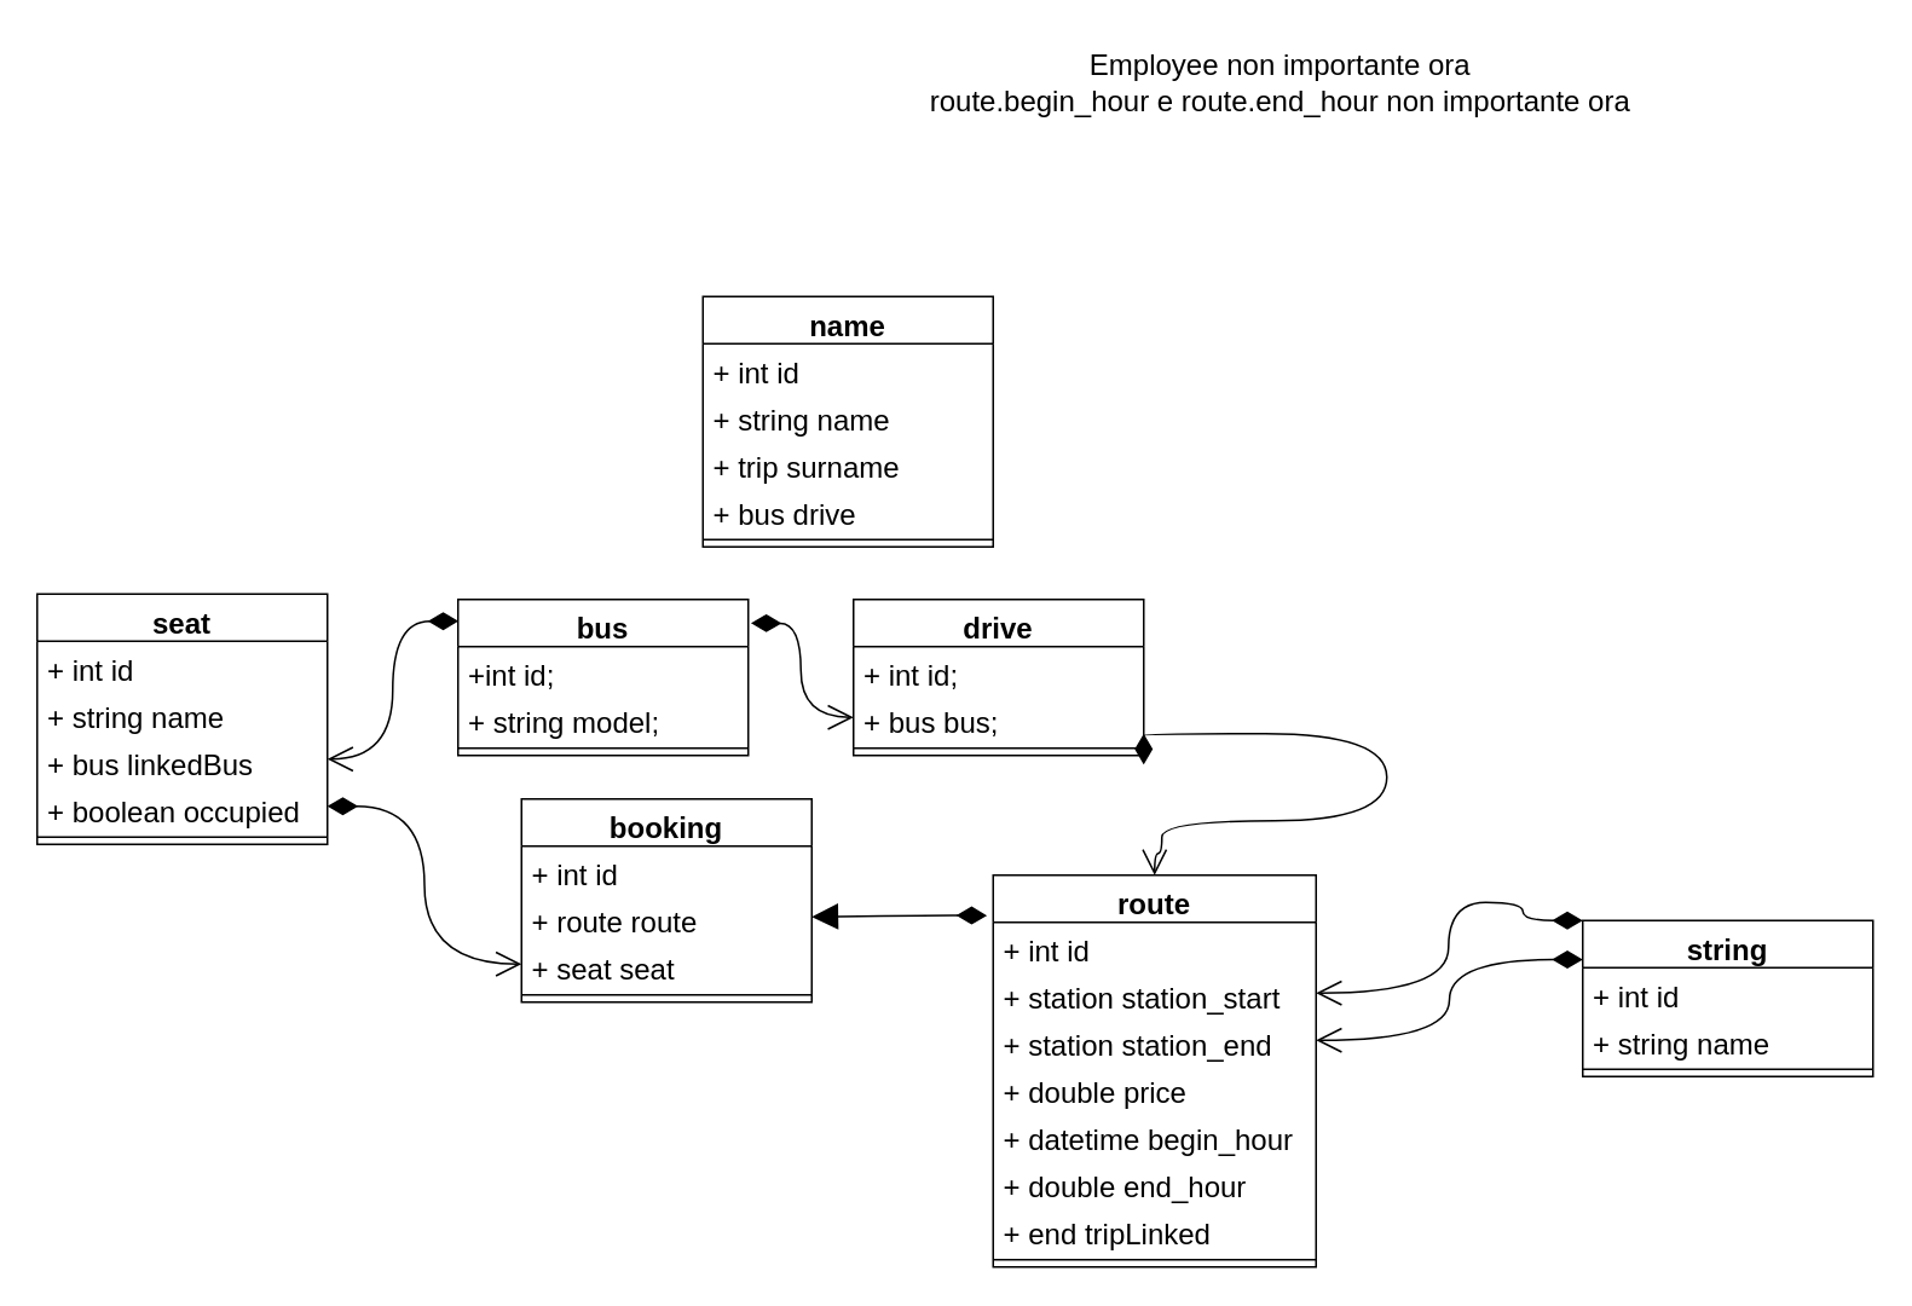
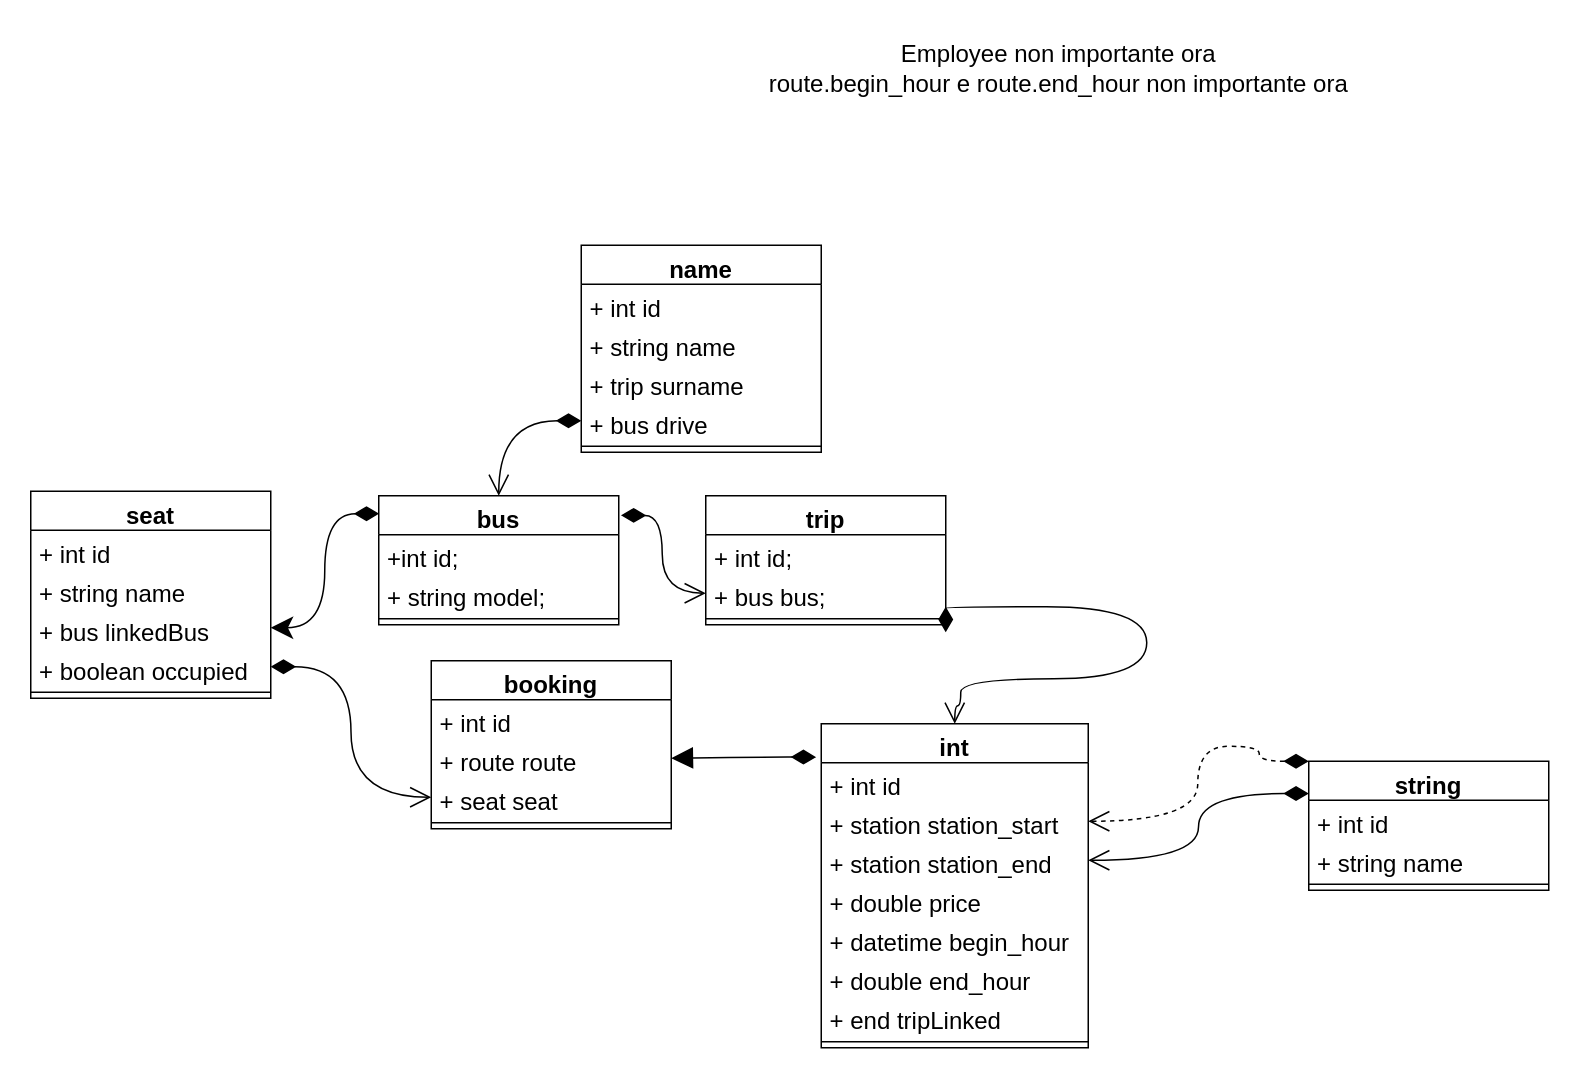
  <mxCell id="0" />
  <mxCell id="1" parent="0" />
  <mxCell id="2" value="bus" style="swimlane;fontStyle=1;align=center;verticalAlign=top;childLayout=stackLayout;horizontal=1;startSize=26;horizontalStack=0;resizeParent=1;resizeParentMax=0;resizeLast=0;collapsible=1;marginBottom=0;fontSize=16;" parent="1" vertex="1"><mxGeometry x="252" y="330" width="160" height="86" as="geometry" /></mxCell>
  <mxCell id="3" value="+int id;&#10;" style="text;strokeColor=none;fillColor=none;align=left;verticalAlign=top;spacingLeft=4;spacingRight=4;overflow=hidden;rotatable=0;points=[[0,0.5],[1,0.5]];portConstraint=eastwest;fontSize=16;" parent="2" vertex="1"><mxGeometry y="26" width="160" height="26" as="geometry" /></mxCell>
  <mxCell id="4" value="+ string model;" style="text;strokeColor=none;fillColor=none;align=left;verticalAlign=top;spacingLeft=4;spacingRight=4;overflow=hidden;rotatable=0;points=[[0,0.5],[1,0.5]];portConstraint=eastwest;fontSize=16;" parent="2" vertex="1"><mxGeometry y="52" width="160" height="26" as="geometry" /></mxCell>
  <mxCell id="5" value="" style="line;strokeWidth=1;fillColor=none;align=left;verticalAlign=middle;spacingTop=-1;spacingLeft=3;spacingRight=3;rotatable=0;labelPosition=right;points=[];portConstraint=eastwest;strokeColor=inherit;fontSize=16;" parent="2" vertex="1"><mxGeometry y="78" width="160" height="8" as="geometry" /></mxCell>
  <mxCell id="6" value="seat" style="swimlane;fontStyle=1;align=center;verticalAlign=top;childLayout=stackLayout;horizontal=1;startSize=26;horizontalStack=0;resizeParent=1;resizeParentMax=0;resizeLast=0;collapsible=1;marginBottom=0;fontSize=16;" parent="1" vertex="1"><mxGeometry x="20" y="327" width="160" height="138" as="geometry" /></mxCell>
  <mxCell id="7" value="+ int id" style="text;strokeColor=none;fillColor=none;align=left;verticalAlign=top;spacingLeft=4;spacingRight=4;overflow=hidden;rotatable=0;points=[[0,0.5],[1,0.5]];portConstraint=eastwest;fontSize=16;" parent="6" vertex="1"><mxGeometry y="26" width="160" height="26" as="geometry" /></mxCell>
  <mxCell id="8" value="+ string name" style="text;strokeColor=none;fillColor=none;align=left;verticalAlign=top;spacingLeft=4;spacingRight=4;overflow=hidden;rotatable=0;points=[[0,0.5],[1,0.5]];portConstraint=eastwest;fontSize=16;" parent="6" vertex="1"><mxGeometry y="52" width="160" height="26" as="geometry" /></mxCell>
  <mxCell id="9" value="+ bus linkedBus" style="text;strokeColor=none;fillColor=none;align=left;verticalAlign=top;spacingLeft=4;spacingRight=4;overflow=hidden;rotatable=0;points=[[0,0.5],[1,0.5]];portConstraint=eastwest;fontSize=16;" parent="6" vertex="1"><mxGeometry y="78" width="160" height="26" as="geometry" /></mxCell>
  <mxCell id="10" value="+ boolean occupied" style="text;strokeColor=none;fillColor=none;align=left;verticalAlign=top;spacingLeft=4;spacingRight=4;overflow=hidden;rotatable=0;points=[[0,0.5],[1,0.5]];portConstraint=eastwest;fontSize=16;" parent="6" vertex="1"><mxGeometry y="104" width="160" height="26" as="geometry" /></mxCell>
  <mxCell id="11" value="" style="line;strokeWidth=1;fillColor=none;align=left;verticalAlign=middle;spacingTop=-1;spacingLeft=3;spacingRight=3;rotatable=0;labelPosition=right;points=[];portConstraint=eastwest;strokeColor=inherit;fontSize=16;" parent="6" vertex="1"><mxGeometry y="130" width="160" height="8" as="geometry" /></mxCell>
- <mxCell id="12" value="" style="endArrow=open;html=1;endSize=12;startArrow=diamondThin;startSize=14;startFill=1;edgeStyle=orthogonalEdgeStyle;align=left;verticalAlign=bottom;rounded=0;fontSize=12;curved=1;exitX=0.002;exitY=0.139;exitDx=0;exitDy=0;entryX=1;entryY=0.5;entryDx=0;entryDy=0;exitPerimeter=0;" parent="1" source="2" target="9" edge="1"><mxGeometry x="-1" y="60" relative="1" as="geometry"><mxPoint x="314" y="420" as="sourcePoint" /><mxPoint x="538" y="473" as="targetPoint" /><mxPoint x="26" y="-6" as="offset" /></mxGeometry></mxCell>
- <mxCell id="13" value="drive" style="swimlane;fontStyle=1;align=center;verticalAlign=top;childLayout=stackLayout;horizontal=1;startSize=26;horizontalStack=0;resizeParent=1;resizeParentMax=0;resizeLast=0;collapsible=1;marginBottom=0;fontSize=16;" parent="1" vertex="1"><mxGeometry x="470" y="330" width="160" height="86" as="geometry" /></mxCell>
+ <mxCell id="12" value="" style="endArrow=classic;html=1;endSize=12;startArrow=diamondThin;startSize=14;startFill=1;edgeStyle=orthogonalEdgeStyle;align=left;verticalAlign=bottom;rounded=0;fontSize=12;curved=1;exitX=0.002;exitY=0.139;exitDx=0;exitDy=0;entryX=1;entryY=0.5;entryDx=0;entryDy=0;exitPerimeter=0;" parent="1" source="2" target="9" edge="1"><mxGeometry x="-1" y="60" relative="1" as="geometry"><mxPoint x="314" y="420" as="sourcePoint" /><mxPoint x="538" y="473" as="targetPoint" /><mxPoint x="26" y="-6" as="offset" /></mxGeometry></mxCell>
+ <mxCell id="13" value="trip" style="swimlane;fontStyle=1;align=center;verticalAlign=top;childLayout=stackLayout;horizontal=1;startSize=26;horizontalStack=0;resizeParent=1;resizeParentMax=0;resizeLast=0;collapsible=1;marginBottom=0;fontSize=16;" parent="1" vertex="1"><mxGeometry x="470" y="330" width="160" height="86" as="geometry" /></mxCell>
  <mxCell id="14" value="+ int id;" style="text;strokeColor=none;fillColor=none;align=left;verticalAlign=top;spacingLeft=4;spacingRight=4;overflow=hidden;rotatable=0;points=[[0,0.5],[1,0.5]];portConstraint=eastwest;fontSize=16;" parent="13" vertex="1"><mxGeometry y="26" width="160" height="26" as="geometry" /></mxCell>
  <mxCell id="15" value="+ bus bus;" style="text;strokeColor=none;fillColor=none;align=left;verticalAlign=top;spacingLeft=4;spacingRight=4;overflow=hidden;rotatable=0;points=[[0,0.5],[1,0.5]];portConstraint=eastwest;fontSize=16;" parent="13" vertex="1"><mxGeometry y="52" width="160" height="26" as="geometry" /></mxCell>
  <mxCell id="16" value="" style="line;strokeWidth=1;fillColor=none;align=left;verticalAlign=middle;spacingTop=-1;spacingLeft=3;spacingRight=3;rotatable=0;labelPosition=right;points=[];portConstraint=eastwest;strokeColor=inherit;fontSize=16;" parent="13" vertex="1"><mxGeometry y="78" width="160" height="8" as="geometry" /></mxCell>
- <mxCell id="17" value="route" style="swimlane;fontStyle=1;align=center;verticalAlign=top;childLayout=stackLayout;horizontal=1;startSize=26;horizontalStack=0;resizeParent=1;resizeParentMax=0;resizeLast=0;collapsible=1;marginBottom=0;fontSize=16;" parent="1" vertex="1"><mxGeometry x="547" y="482" width="178" height="216" as="geometry" /></mxCell>
+ <mxCell id="17" value="int" style="swimlane;fontStyle=1;align=center;verticalAlign=top;childLayout=stackLayout;horizontal=1;startSize=26;horizontalStack=0;resizeParent=1;resizeParentMax=0;resizeLast=0;collapsible=1;marginBottom=0;fontSize=16;" parent="1" vertex="1"><mxGeometry x="547" y="482" width="178" height="216" as="geometry" /></mxCell>
  <mxCell id="18" value="+ int id" style="text;strokeColor=none;fillColor=none;align=left;verticalAlign=top;spacingLeft=4;spacingRight=4;overflow=hidden;rotatable=0;points=[[0,0.5],[1,0.5]];portConstraint=eastwest;fontSize=16;" parent="17" vertex="1"><mxGeometry y="26" width="178" height="26" as="geometry" /></mxCell>
  <mxCell id="19" value="+ station station_start" style="text;strokeColor=none;fillColor=none;align=left;verticalAlign=top;spacingLeft=4;spacingRight=4;overflow=hidden;rotatable=0;points=[[0,0.5],[1,0.5]];portConstraint=eastwest;fontSize=16;" parent="17" vertex="1"><mxGeometry y="52" width="178" height="26" as="geometry" /></mxCell>
  <mxCell id="20" value="+ station station_end" style="text;strokeColor=none;fillColor=none;align=left;verticalAlign=top;spacingLeft=4;spacingRight=4;overflow=hidden;rotatable=0;points=[[0,0.5],[1,0.5]];portConstraint=eastwest;fontSize=16;" parent="17" vertex="1"><mxGeometry y="78" width="178" height="26" as="geometry" /></mxCell>
  <mxCell id="21" value="+ double price" style="text;strokeColor=none;fillColor=none;align=left;verticalAlign=top;spacingLeft=4;spacingRight=4;overflow=hidden;rotatable=0;points=[[0,0.5],[1,0.5]];portConstraint=eastwest;fontSize=16;" parent="17" vertex="1"><mxGeometry y="104" width="178" height="26" as="geometry" /></mxCell>
  <mxCell id="22" value="+ datetime begin_hour" style="text;strokeColor=none;fillColor=none;align=left;verticalAlign=top;spacingLeft=4;spacingRight=4;overflow=hidden;rotatable=0;points=[[0,0.5],[1,0.5]];portConstraint=eastwest;fontSize=16;" parent="17" vertex="1"><mxGeometry y="130" width="178" height="26" as="geometry" /></mxCell>
  <mxCell id="23" value="+ double end_hour" style="text;strokeColor=none;fillColor=none;align=left;verticalAlign=top;spacingLeft=4;spacingRight=4;overflow=hidden;rotatable=0;points=[[0,0.5],[1,0.5]];portConstraint=eastwest;fontSize=16;" parent="17" vertex="1"><mxGeometry y="156" width="178" height="26" as="geometry" /></mxCell>
  <mxCell id="24" value="+ end tripLinked" style="text;strokeColor=none;fillColor=none;align=left;verticalAlign=top;spacingLeft=4;spacingRight=4;overflow=hidden;rotatable=0;points=[[0,0.5],[1,0.5]];portConstraint=eastwest;fontSize=16;" parent="17" vertex="1"><mxGeometry y="182" width="178" height="26" as="geometry" /></mxCell>
  <mxCell id="25" value="" style="line;strokeWidth=1;fillColor=none;align=left;verticalAlign=middle;spacingTop=-1;spacingLeft=3;spacingRight=3;rotatable=0;labelPosition=right;points=[];portConstraint=eastwest;strokeColor=inherit;fontSize=16;" parent="17" vertex="1"><mxGeometry y="208" width="178" height="8" as="geometry" /></mxCell>
  <mxCell id="26" value="" style="endArrow=open;html=1;endSize=12;startArrow=diamondThin;startSize=14;startFill=1;edgeStyle=orthogonalEdgeStyle;align=left;verticalAlign=bottom;rounded=0;fontSize=12;curved=1;exitX=1;exitY=0.5;exitDx=0;exitDy=0;entryX=0.5;entryY=0;entryDx=0;entryDy=0;" parent="1" target="17" edge="1"><mxGeometry x="-1" y="62" relative="1" as="geometry"><mxPoint x="630" y="421" as="sourcePoint" /><mxPoint x="587" y="721" as="targetPoint" /><Array as="points"><mxPoint x="764" y="404" /><mxPoint x="764" y="452" /><mxPoint x="640" y="452" /><mxPoint x="640" y="470" /><mxPoint x="636" y="470" /></Array><mxPoint x="41" y="-16" as="offset" /></mxGeometry></mxCell>
  <mxCell id="27" value="name" style="swimlane;fontStyle=1;align=center;verticalAlign=top;childLayout=stackLayout;horizontal=1;startSize=26;horizontalStack=0;resizeParent=1;resizeParentMax=0;resizeLast=0;collapsible=1;marginBottom=0;fontSize=16;" parent="1" vertex="1"><mxGeometry x="387" y="163" width="160" height="138" as="geometry" /></mxCell>
  <mxCell id="28" value="+ int id" style="text;strokeColor=none;fillColor=none;align=left;verticalAlign=top;spacingLeft=4;spacingRight=4;overflow=hidden;rotatable=0;points=[[0,0.5],[1,0.5]];portConstraint=eastwest;fontSize=16;" parent="27" vertex="1"><mxGeometry y="26" width="160" height="26" as="geometry" /></mxCell>
  <mxCell id="29" value="+ string name" style="text;strokeColor=none;fillColor=none;align=left;verticalAlign=top;spacingLeft=4;spacingRight=4;overflow=hidden;rotatable=0;points=[[0,0.5],[1,0.5]];portConstraint=eastwest;fontSize=16;" parent="27" vertex="1"><mxGeometry y="52" width="160" height="26" as="geometry" /></mxCell>
  <mxCell id="30" value="+ trip surname" style="text;strokeColor=none;fillColor=none;align=left;verticalAlign=top;spacingLeft=4;spacingRight=4;overflow=hidden;rotatable=0;points=[[0,0.5],[1,0.5]];portConstraint=eastwest;fontSize=16;" parent="27" vertex="1"><mxGeometry y="78" width="160" height="26" as="geometry" /></mxCell>
  <mxCell id="31" value="+ bus drive" style="text;strokeColor=none;fillColor=none;align=left;verticalAlign=top;spacingLeft=4;spacingRight=4;overflow=hidden;rotatable=0;points=[[0,0.5],[1,0.5]];portConstraint=eastwest;fontSize=16;" parent="27" vertex="1"><mxGeometry y="104" width="160" height="26" as="geometry" /></mxCell>
  <mxCell id="32" value="" style="line;strokeWidth=1;fillColor=none;align=left;verticalAlign=middle;spacingTop=-1;spacingLeft=3;spacingRight=3;rotatable=0;labelPosition=right;points=[];portConstraint=eastwest;strokeColor=inherit;fontSize=16;" parent="27" vertex="1"><mxGeometry y="130" width="160" height="8" as="geometry" /></mxCell>
+ <mxCell id="33" value="" style="endArrow=open;html=1;endSize=12;startArrow=diamondThin;startSize=14;startFill=1;edgeStyle=orthogonalEdgeStyle;align=left;verticalAlign=bottom;rounded=0;fontSize=12;curved=1;exitX=0;exitY=0.5;exitDx=0;exitDy=0;entryX=0.5;entryY=0;entryDx=0;entryDy=0;" parent="1" source="31" target="2" edge="1"><mxGeometry x="-1" y="78" relative="1" as="geometry"><mxPoint x="405" as="sourcePoint" y="423" /><mxPoint x="565" as="targetPoint" y="423" /><mxPoint x="27" y="-5" as="offset" /></mxGeometry></mxCell>
  <mxCell id="34" value="booking" style="swimlane;fontStyle=1;align=center;verticalAlign=top;childLayout=stackLayout;horizontal=1;startSize=26;horizontalStack=0;resizeParent=1;resizeParentMax=0;resizeLast=0;collapsible=1;marginBottom=0;fontSize=16;" parent="1" vertex="1"><mxGeometry x="287" y="440" width="160" height="112" as="geometry" /></mxCell>
  <mxCell id="35" value="+ int id" style="text;strokeColor=none;fillColor=none;align=left;verticalAlign=top;spacingLeft=4;spacingRight=4;overflow=hidden;rotatable=0;points=[[0,0.5],[1,0.5]];portConstraint=eastwest;fontSize=16;" parent="34" vertex="1"><mxGeometry y="26" width="160" height="26" as="geometry" /></mxCell>
  <mxCell id="36" value="+ route route" style="text;strokeColor=none;fillColor=none;align=left;verticalAlign=top;spacingLeft=4;spacingRight=4;overflow=hidden;rotatable=0;points=[[0,0.5],[1,0.5]];portConstraint=eastwest;fontSize=16;" parent="34" vertex="1"><mxGeometry y="52" width="160" height="26" as="geometry" /></mxCell>
  <mxCell id="37" value="+ seat seat" style="text;strokeColor=none;fillColor=none;align=left;verticalAlign=top;spacingLeft=4;spacingRight=4;overflow=hidden;rotatable=0;points=[[0,0.5],[1,0.5]];portConstraint=eastwest;fontSize=16;" parent="34" vertex="1"><mxGeometry y="78" width="160" height="26" as="geometry" /></mxCell>
  <mxCell id="38" value="" style="line;strokeWidth=1;fillColor=none;align=left;verticalAlign=middle;spacingTop=-1;spacingLeft=3;spacingRight=3;rotatable=0;labelPosition=right;points=[];portConstraint=eastwest;strokeColor=inherit;fontSize=16;" parent="34" vertex="1"><mxGeometry y="104" width="160" height="8" as="geometry" /></mxCell>
  <mxCell id="39" value="" style="endArrow=block;html=1;endSize=12;startArrow=diamondThin;startSize=14;startFill=1;edgeStyle=orthogonalEdgeStyle;align=left;verticalAlign=bottom;rounded=0;fontSize=12;curved=1;entryX=1;entryY=0.5;entryDx=0;entryDy=0;exitX=-0.019;exitY=0.103;exitDx=0;exitDy=0;exitPerimeter=0;" parent="1" source="17" target="36" edge="1"><mxGeometry x="-0.457" y="-38" relative="1" as="geometry"><mxPoint x="497" y="657" as="sourcePoint" /><mxPoint x="565" y="623" as="targetPoint" /><mxPoint as="offset" /></mxGeometry></mxCell>
  <mxCell id="40" value="string" style="swimlane;fontStyle=1;align=center;verticalAlign=top;childLayout=stackLayout;horizontal=1;startSize=26;horizontalStack=0;resizeParent=1;resizeParentMax=0;resizeLast=0;collapsible=1;marginBottom=0;fontSize=16;" parent="1" vertex="1"><mxGeometry x="872" y="507" width="160" height="86" as="geometry" /></mxCell>
  <mxCell id="41" value="+ int id " style="text;strokeColor=none;fillColor=none;align=left;verticalAlign=top;spacingLeft=4;spacingRight=4;overflow=hidden;rotatable=0;points=[[0,0.5],[1,0.5]];portConstraint=eastwest;fontSize=16;" parent="40" vertex="1"><mxGeometry y="26" width="160" height="26" as="geometry" /></mxCell>
  <mxCell id="42" value="+ string name" style="text;strokeColor=none;fillColor=none;align=left;verticalAlign=top;spacingLeft=4;spacingRight=4;overflow=hidden;rotatable=0;points=[[0,0.5],[1,0.5]];portConstraint=eastwest;fontSize=16;" parent="40" vertex="1"><mxGeometry y="52" width="160" height="26" as="geometry" /></mxCell>
  <mxCell id="43" value="" style="line;strokeWidth=1;fillColor=none;align=left;verticalAlign=middle;spacingTop=-1;spacingLeft=3;spacingRight=3;rotatable=0;labelPosition=right;points=[];portConstraint=eastwest;strokeColor=inherit;fontSize=16;" parent="40" vertex="1"><mxGeometry y="78" width="160" height="8" as="geometry" /></mxCell>
- <mxCell id="44" value="" style="endArrow=open;html=1;endSize=12;startArrow=diamondThin;startSize=14;startFill=1;edgeStyle=orthogonalEdgeStyle;align=left;verticalAlign=bottom;rounded=0;fontSize=12;curved=1;exitX=0;exitY=0;exitDx=0;exitDy=0;entryX=1;entryY=0.5;entryDx=0;entryDy=0;" parent="1" source="40" target="19" edge="1"><mxGeometry x="-0.496" y="-94" relative="1" as="geometry"><mxPoint x="786" y="493" as="sourcePoint" /><mxPoint x="946" y="493" as="targetPoint" /><Array as="points"><mxPoint x="839" y="507" /><mxPoint x="839" y="497" /><mxPoint x="798" y="497" /><mxPoint x="798" y="547" /></Array><mxPoint as="offset" /></mxGeometry></mxCell>
+ <mxCell id="44" value="" style="endArrow=open;html=1;endSize=12;startArrow=diamondThin;startSize=14;startFill=1;edgeStyle=orthogonalEdgeStyle;align=left;verticalAlign=bottom;rounded=0;fontSize=12;curved=1;exitX=0;exitY=0;exitDx=0;exitDy=0;entryX=1;entryY=0.5;entryDx=0;entryDy=0;dashed=1;" parent="1" source="40" target="19" edge="1"><mxGeometry x="-0.496" y="-94" relative="1" as="geometry"><mxPoint x="786" y="493" as="sourcePoint" /><mxPoint x="946" y="493" as="targetPoint" /><Array as="points"><mxPoint x="839" y="507" /><mxPoint x="839" y="497" /><mxPoint x="798" y="497" /><mxPoint x="798" y="547" /></Array><mxPoint as="offset" /></mxGeometry></mxCell>
  <mxCell id="45" value="" style="endArrow=open;html=1;endSize=12;startArrow=diamondThin;startSize=14;startFill=1;edgeStyle=orthogonalEdgeStyle;align=left;verticalAlign=bottom;rounded=0;fontSize=12;curved=1;exitX=0;exitY=0.25;exitDx=0;exitDy=0;entryX=1;entryY=0.5;entryDx=0;entryDy=0;" parent="1" source="40" target="20" edge="1"><mxGeometry x="-1" y="-94" relative="1" as="geometry"><mxPoint x="786" y="493" as="sourcePoint" /><mxPoint x="946" y="493" as="targetPoint" /><mxPoint x="12" as="offset" /></mxGeometry></mxCell>
  <mxCell id="46" value="" style="endArrow=open;html=1;endSize=12;startArrow=diamondThin;startSize=14;startFill=1;edgeStyle=orthogonalEdgeStyle;align=left;verticalAlign=bottom;rounded=0;fontSize=12;curved=1;exitX=1;exitY=0.5;exitDx=0;exitDy=0;entryX=0;entryY=0.5;entryDx=0;entryDy=0;" parent="1" source="10" target="37" edge="1"><mxGeometry x="0.517" y="-81" relative="1" as="geometry"><mxPoint x="786" y="360" as="sourcePoint" /><mxPoint x="946" y="360" as="targetPoint" /><mxPoint x="-80" y="-77" as="offset" /></mxGeometry></mxCell>
  <mxCell id="47" value="Employee non importante ora&lt;br&gt;route.begin_hour e route.end_hour non importante ora" style="text;html=1;align=center;verticalAlign=middle;resizable=0;points=[];autosize=1;strokeColor=none;fillColor=none;fontSize=16;" parent="1" vertex="1"><mxGeometry x="503" y="20" width="404" height="50" as="geometry" /></mxCell>
  <mxCell id="48" value="" style="endArrow=open;html=1;endSize=12;startArrow=diamondThin;startSize=14;startFill=1;edgeStyle=orthogonalEdgeStyle;align=left;verticalAlign=bottom;rounded=0;fontSize=12;curved=1;exitX=1.009;exitY=0.152;exitDx=0;exitDy=0;exitPerimeter=0;entryX=0;entryY=0.5;entryDx=0;entryDy=0;" parent="1" source="2" target="15" edge="1"><mxGeometry x="-0.388" y="205" relative="1" as="geometry"><mxPoint x="434" y="353" as="sourcePoint" /><mxPoint x="567" y="356" as="targetPoint" /><mxPoint x="-15" y="-77" as="offset" /></mxGeometry></mxCell>
